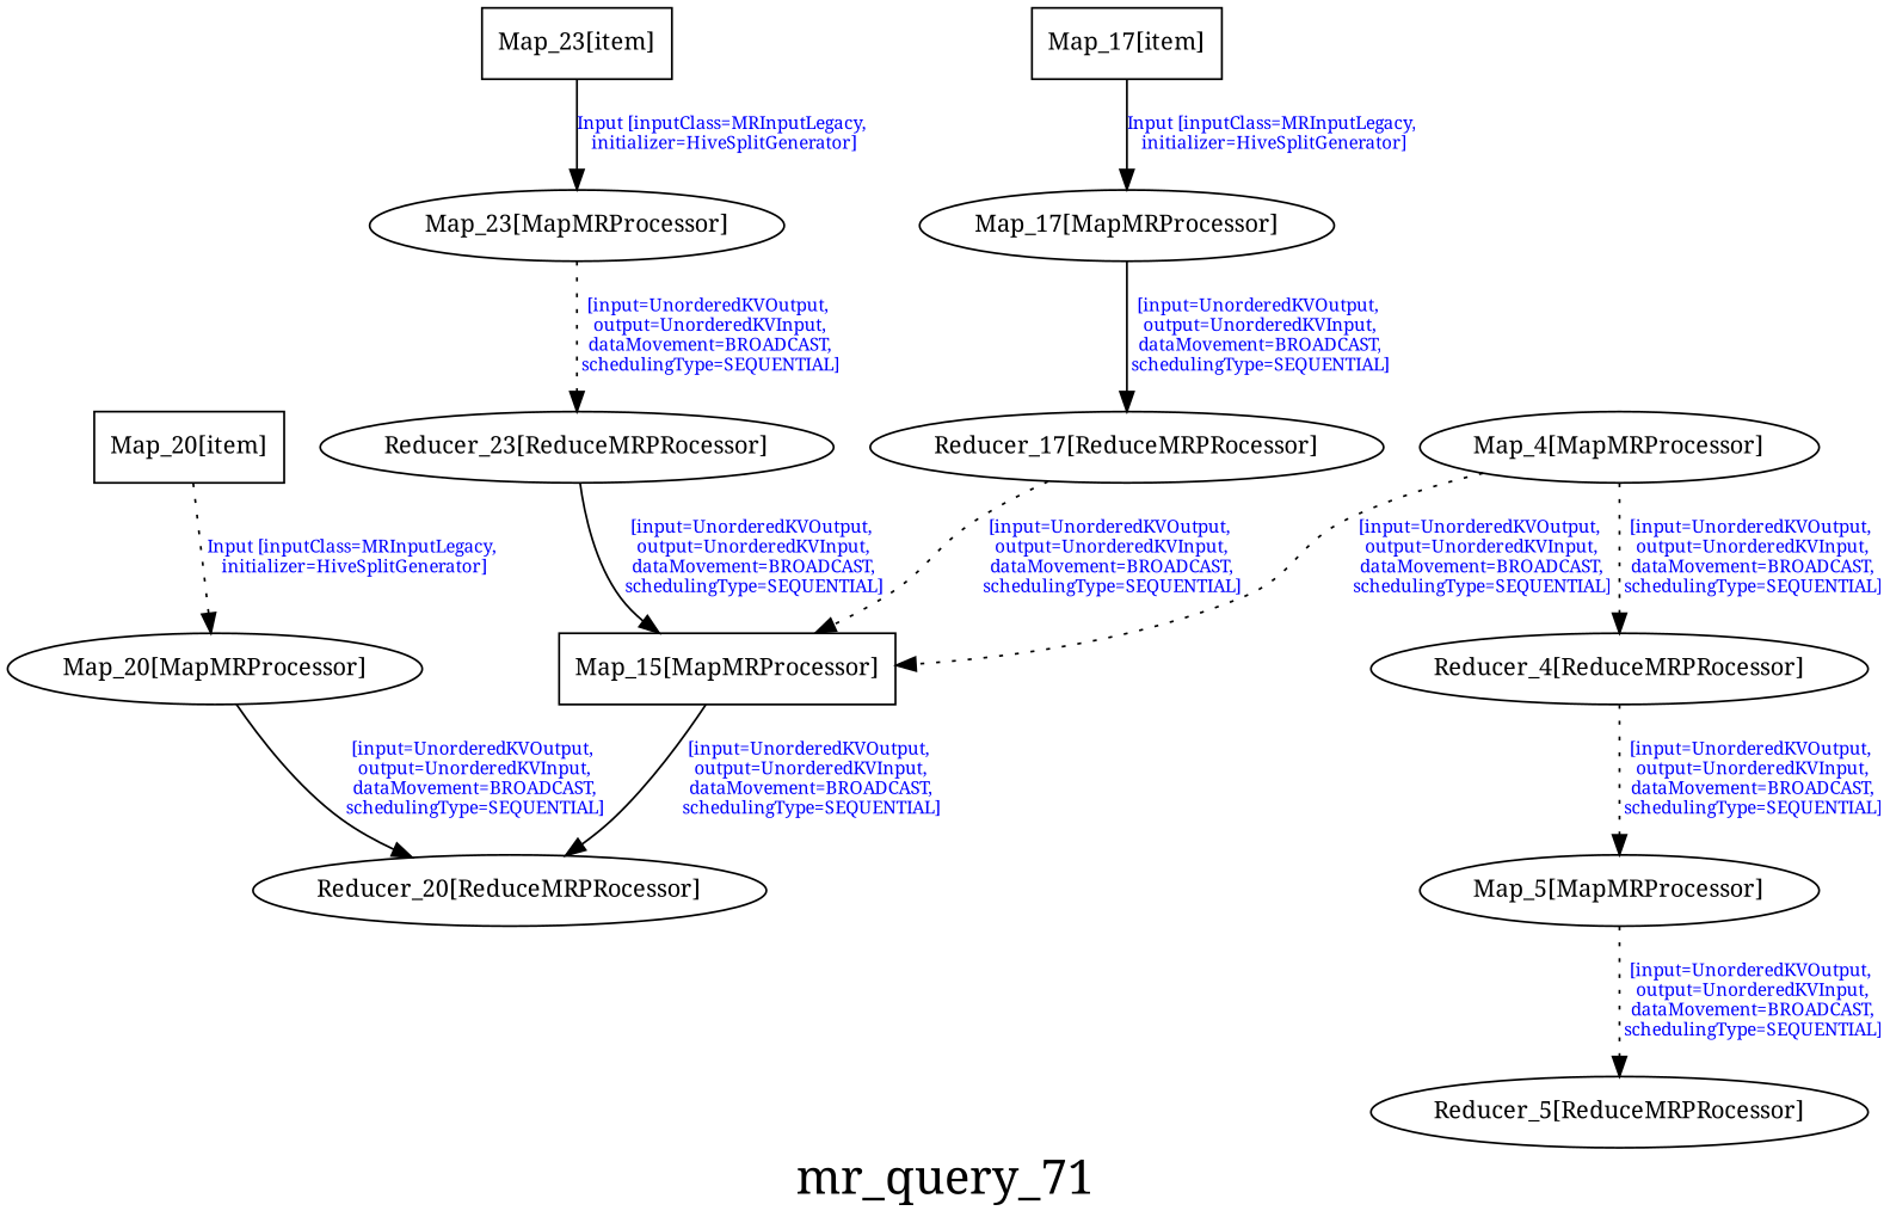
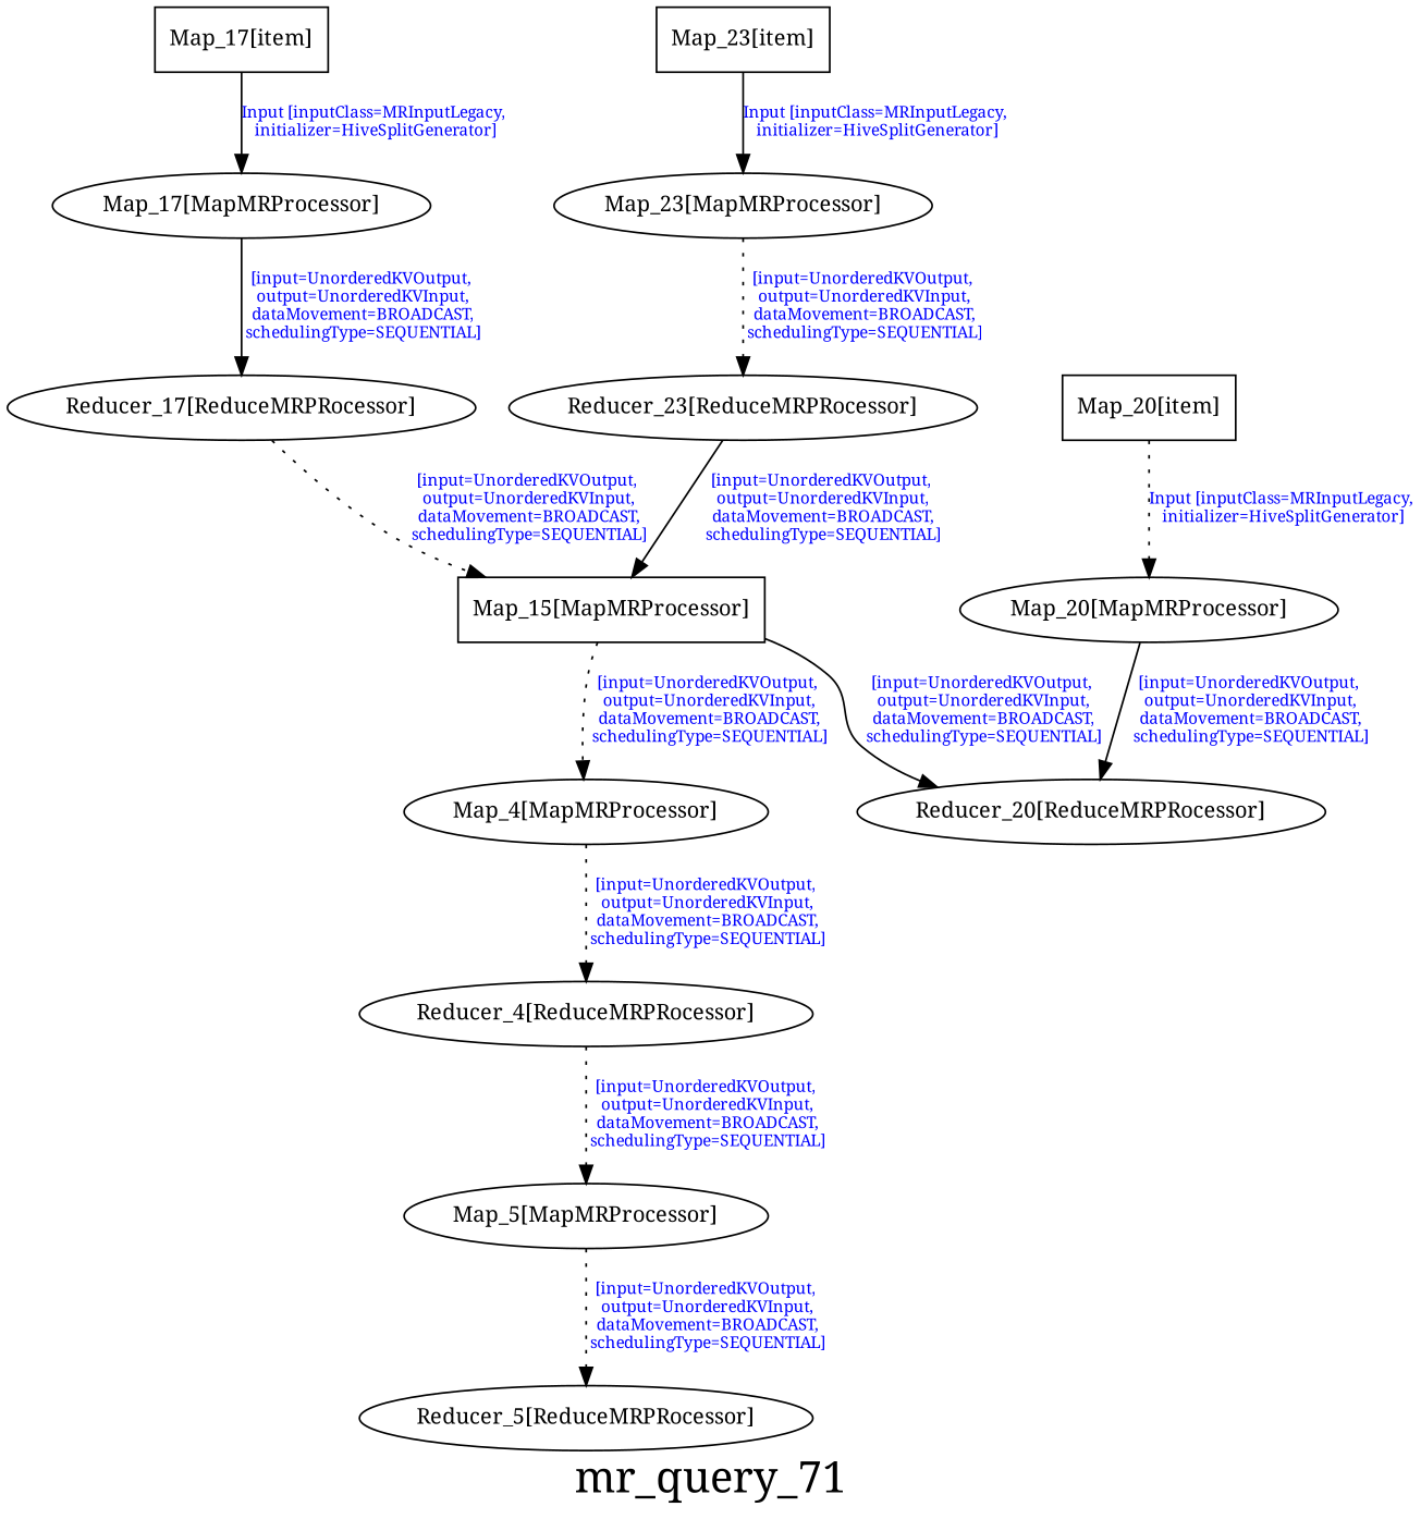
  digraph {
    fontname="Noto Serif"
    fontsize=24
    label=mr_query_71
    node [fontname="Noto Serif" fontsize=12]
    edge [fontcolor=blue fontname="Noto Serif" fontsize=9 style=dotted]
    n1 [label="Map_17[item]" shape=box]
    n2 [label="Map_17[MapMRProcessor]"]
    n3 [label="Reducer_17[ReduceMRPRocessor]"]
    n4 [label="Map_15[MapMRProcessor]" shape=box]
    n5 [label="Map_4[MapMRProcessor]"]
    n6 [label="Reducer_20[ReduceMRPRocessor]"]
    n7 [label="Reducer_4[ReduceMRPRocessor]"]
    n8 [label="Map_20[item]" shape=box]
    n9 [label="Map_20[MapMRProcessor]"]
    n10 [label="Map_23[item]" shape=box]
    n11 [label="Map_23[MapMRProcessor]"]
    n12 [label="Reducer_23[ReduceMRPRocessor]"]
    n13 [label="Map_5[MapMRProcessor]"]
    n14 [label="Reducer_5[ReduceMRPRocessor]"]
    n1 -> n2 [label="Input [inputClass=MRInputLegacy,\n initializer=HiveSplitGenerator]" style=solid]
    n2 -> n3 [label="[input=UnorderedKVOutput,\n output=UnorderedKVInput,\n dataMovement=BROADCAST,\n schedulingType=SEQUENTIAL]" style=solid]
    n3 -> n4 [label="[input=UnorderedKVOutput,\n output=UnorderedKVInput,\n dataMovement=BROADCAST,\n schedulingType=SEQUENTIAL]"]
-   n5 -> n4 [label="[input=UnorderedKVOutput,\n output=UnorderedKVInput,\n dataMovement=BROADCAST,\n schedulingType=SEQUENTIAL]"]
+   n4 -> n5 [label="[input=UnorderedKVOutput,\n output=UnorderedKVInput,\n dataMovement=BROADCAST,\n schedulingType=SEQUENTIAL]"]
    n4 -> n6 [label="[input=UnorderedKVOutput,\n output=UnorderedKVInput,\n dataMovement=BROADCAST,\n schedulingType=SEQUENTIAL]" style=solid]
    n5 -> n7 [label="[input=UnorderedKVOutput,\n output=UnorderedKVInput,\n dataMovement=BROADCAST,\n schedulingType=SEQUENTIAL]"]
    n7 -> n13 [label="[input=UnorderedKVOutput,\n output=UnorderedKVInput,\n dataMovement=BROADCAST,\n schedulingType=SEQUENTIAL]"]
    n8 -> n9 [label="Input [inputClass=MRInputLegacy,\n initializer=HiveSplitGenerator]"]
    n9 -> n6 [label="[input=UnorderedKVOutput,\n output=UnorderedKVInput,\n dataMovement=BROADCAST,\n schedulingType=SEQUENTIAL]" style=solid]
    n10 -> n11 [label="Input [inputClass=MRInputLegacy,\n initializer=HiveSplitGenerator]" style=solid]
    n11 -> n12 [label="[input=UnorderedKVOutput,\n output=UnorderedKVInput,\n dataMovement=BROADCAST,\n schedulingType=SEQUENTIAL]"]
    n12 -> n4 [label="[input=UnorderedKVOutput,\n output=UnorderedKVInput,\n dataMovement=BROADCAST,\n schedulingType=SEQUENTIAL]" style=solid]
    n13 -> n14 [label="[input=UnorderedKVOutput,\n output=UnorderedKVInput,\n dataMovement=BROADCAST,\n schedulingType=SEQUENTIAL]"]
  }
